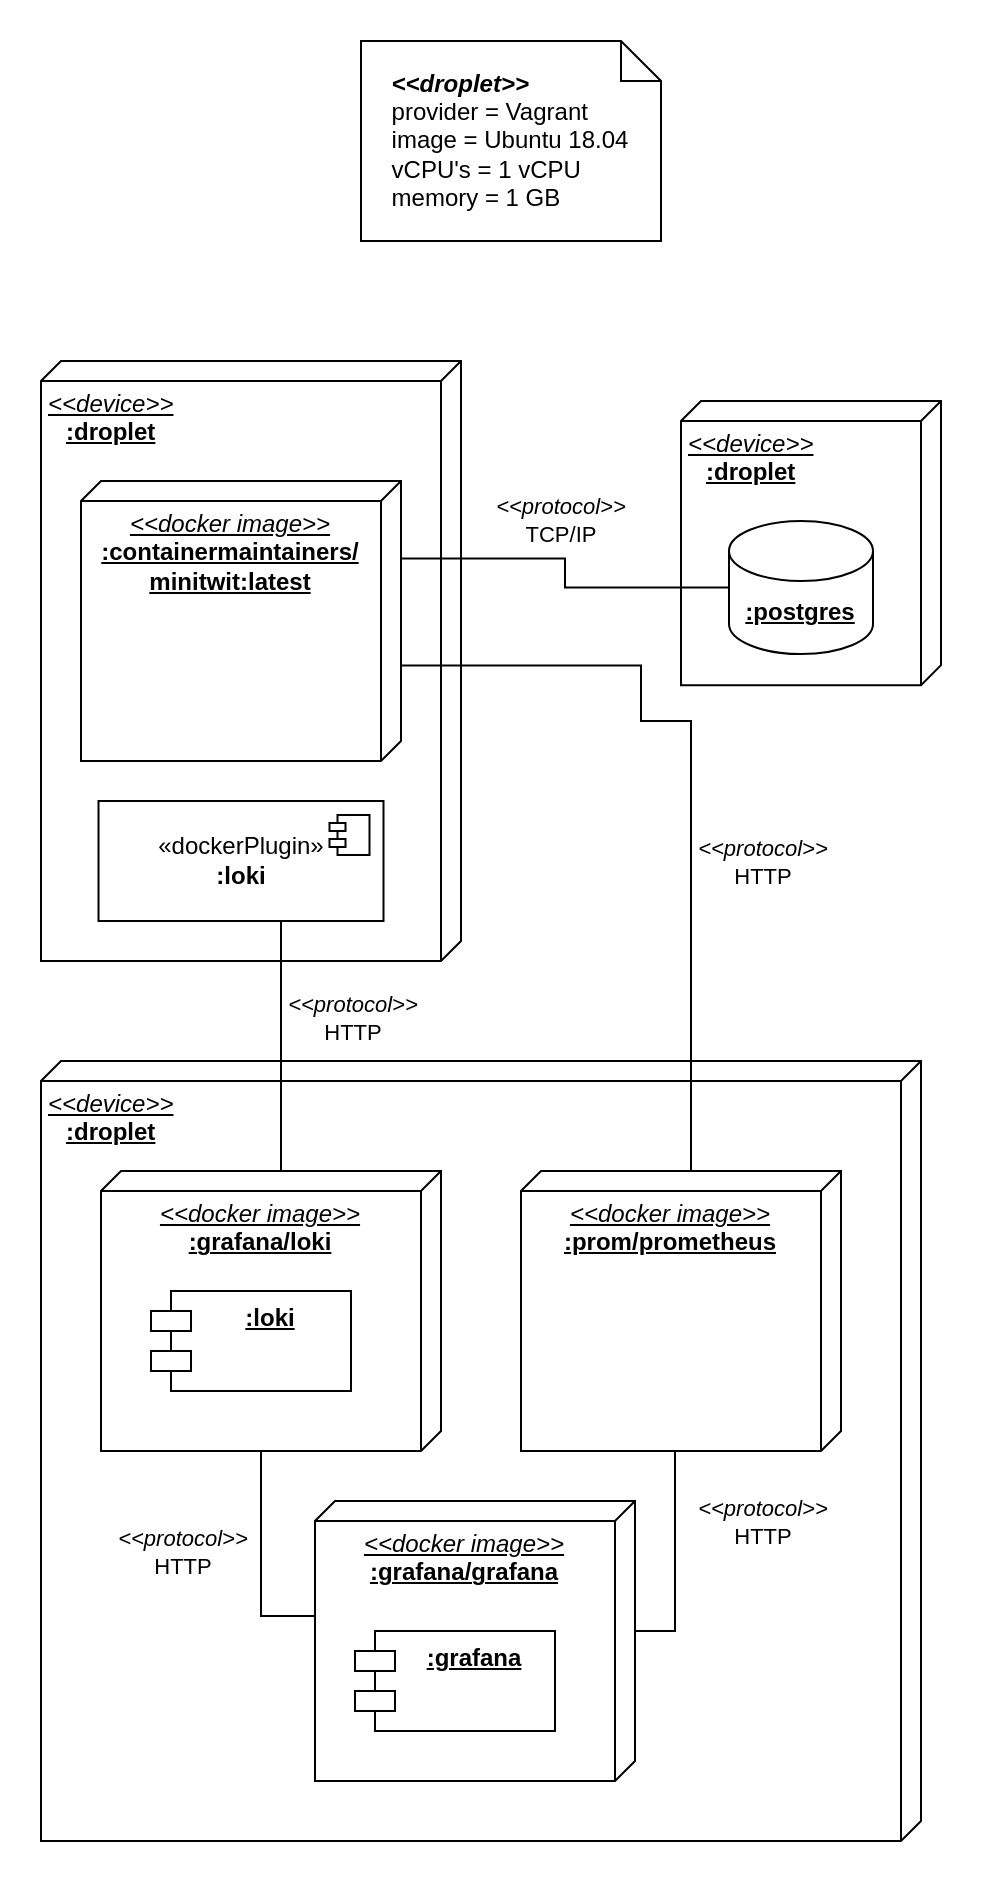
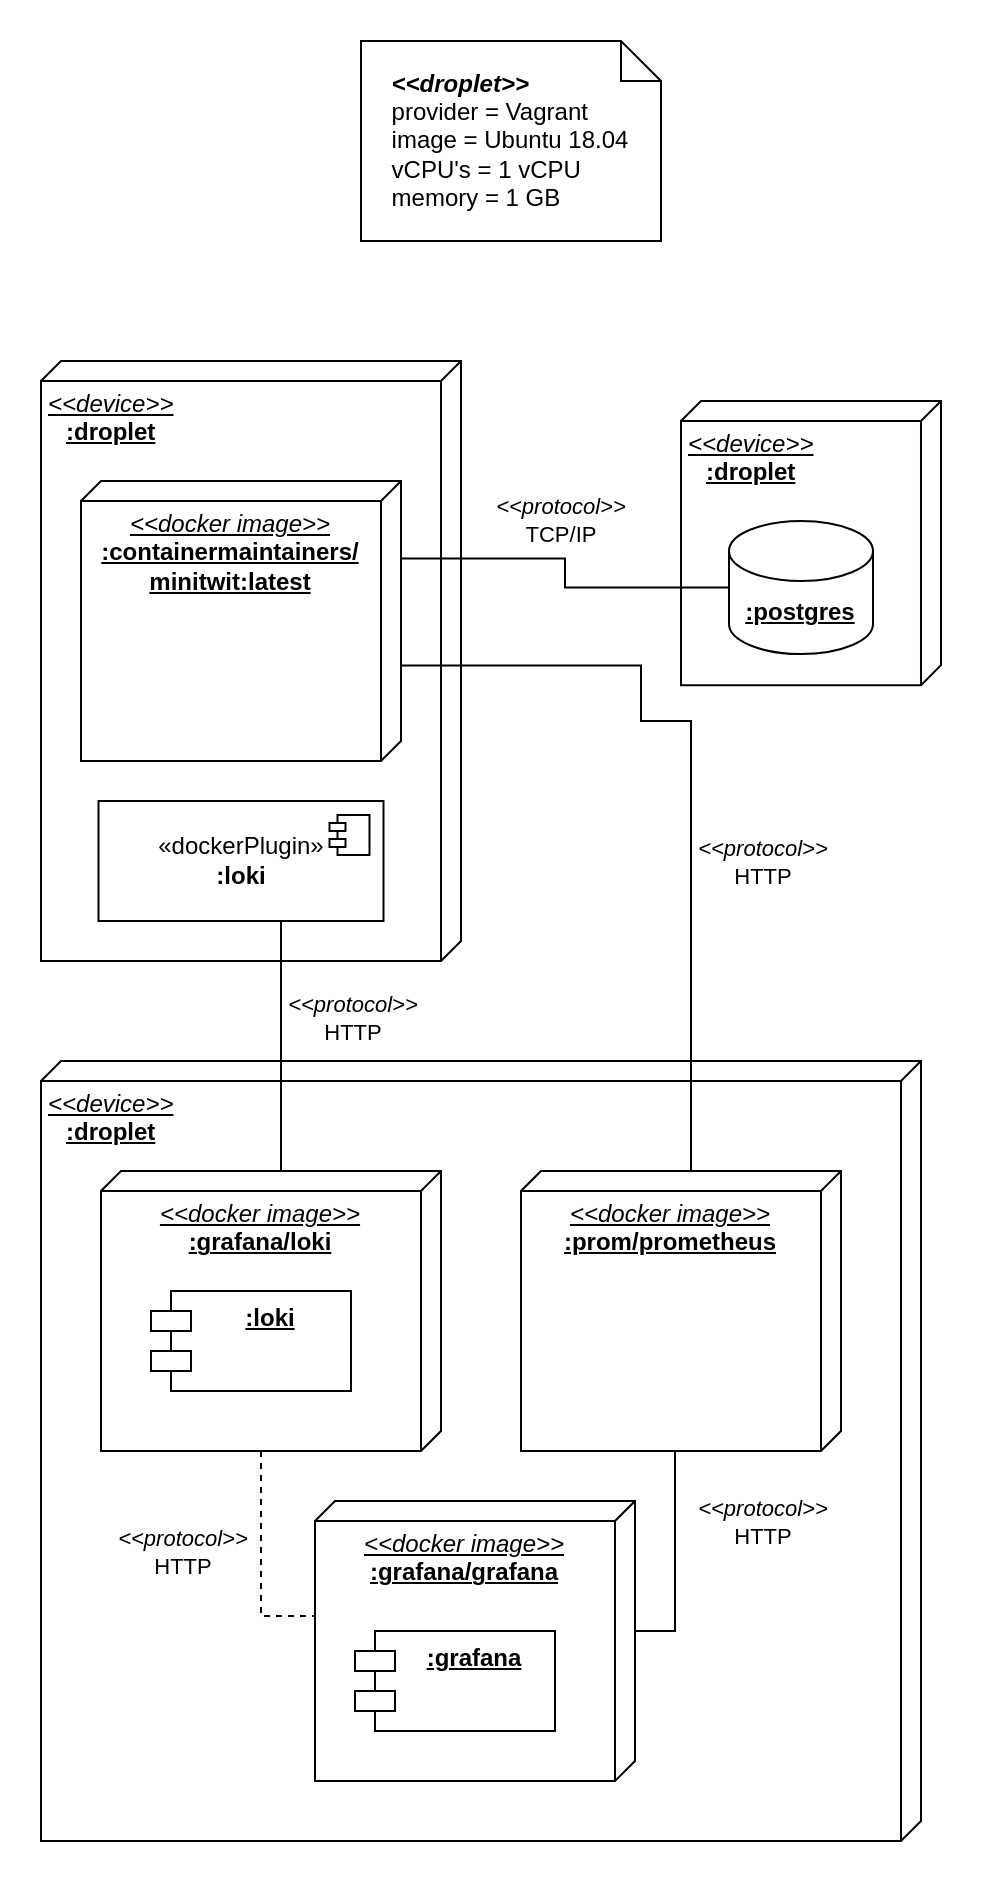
  <mxCell id="0" />
  <mxCell id="1" parent="0" />
  <mxCell id="2" value="" style="group" vertex="1" connectable="0" parent="1"><mxGeometry x="20" y="530" width="440" height="390" as="geometry" /></mxCell>
  <mxCell id="3" value="&lt;div&gt;&lt;i&gt;&amp;lt;&amp;lt;device&amp;gt;&amp;gt;&lt;/i&gt;&lt;/div&gt;&lt;div align=&quot;center&quot;&gt;&lt;b&gt;:droplet&lt;/b&gt;&lt;br&gt;&lt;/div&gt;" style="verticalAlign=top;align=left;spacingTop=8;spacingLeft=2;spacingRight=12;shape=cube;size=10;direction=south;fontStyle=4;html=1;whiteSpace=wrap;" vertex="1" parent="2"><mxGeometry width="440" height="390" as="geometry" /></mxCell>
  <mxCell id="4" value="" style="group" vertex="1" connectable="0" parent="2"><mxGeometry x="30" y="55" width="170" height="140" as="geometry" /></mxCell>
  <mxCell id="5" value="&lt;div align=&quot;center&quot;&gt;&lt;i&gt;&amp;lt;&amp;lt;docker image&amp;gt;&amp;gt;&lt;/i&gt;&lt;/div&gt;&lt;div align=&quot;center&quot;&gt;&lt;b&gt;:grafana/loki&lt;/b&gt;&lt;/div&gt;" style="verticalAlign=top;align=center;spacingTop=8;spacingLeft=2;spacingRight=12;shape=cube;size=10;direction=south;fontStyle=4;html=1;whiteSpace=wrap;" vertex="1" parent="4"><mxGeometry width="170" height="140" as="geometry" /></mxCell>
  <mxCell id="6" value="&lt;div&gt;&lt;u&gt;&lt;b&gt;:loki&lt;/b&gt;&lt;/u&gt;&lt;br&gt;&lt;/div&gt;" style="shape=module;align=left;spacingLeft=20;align=center;verticalAlign=top;whiteSpace=wrap;html=1;" vertex="1" parent="4"><mxGeometry x="25" y="60" width="100" height="50" as="geometry" /></mxCell>
  <mxCell id="7" value="" style="group" vertex="1" connectable="0" parent="2"><mxGeometry x="240" y="55" width="160" height="140" as="geometry" /></mxCell>
  <mxCell id="8" value="&lt;div align=&quot;center&quot;&gt;&lt;i&gt;&amp;lt;&amp;lt;docker image&amp;gt;&amp;gt;&lt;/i&gt;&lt;/div&gt;&lt;div align=&quot;center&quot;&gt;&lt;b&gt;:prom/prometheus&lt;/b&gt;&lt;/div&gt;" style="verticalAlign=top;align=center;spacingTop=8;spacingLeft=2;spacingRight=12;shape=cube;size=10;direction=south;fontStyle=4;html=1;whiteSpace=wrap;" vertex="1" parent="7"><mxGeometry width="160" height="140" as="geometry" /></mxCell>
  <mxCell id="9" value="" style="group" vertex="1" connectable="0" parent="2"><mxGeometry x="137" y="220" width="160" height="140" as="geometry" /></mxCell>
  <mxCell id="10" value="&lt;div align=&quot;center&quot;&gt;&lt;i&gt;&amp;lt;&amp;lt;docker image&amp;gt;&amp;gt;&lt;/i&gt;&lt;/div&gt;&lt;div align=&quot;center&quot;&gt;&lt;b&gt;:grafana/grafana&lt;/b&gt;&lt;/div&gt;" style="verticalAlign=top;align=center;spacingTop=8;spacingLeft=2;spacingRight=12;shape=cube;size=10;direction=south;fontStyle=4;html=1;whiteSpace=wrap;" vertex="1" parent="9"><mxGeometry width="160" height="140" as="geometry" /></mxCell>
  <mxCell id="11" value="&lt;div&gt;&lt;u&gt;&lt;b&gt;:grafana&lt;/b&gt;&lt;/u&gt;&lt;br&gt;&lt;/div&gt;" style="shape=module;align=left;spacingLeft=20;align=center;verticalAlign=top;whiteSpace=wrap;html=1;" vertex="1" parent="9"><mxGeometry x="20" y="65" width="100" height="50" as="geometry" /></mxCell>
  <mxCell id="12" style="edgeStyle=orthogonalEdgeStyle;rounded=0;orthogonalLoop=1;jettySize=auto;html=1;exitX=0;exitY=0;exitDx=140;exitDy=85;exitPerimeter=0;entryX=0;entryY=0;entryDx=65;entryDy=0;entryPerimeter=0;endArrow=none;endFill=0;" edge="1" parent="2" source="8" target="10"><mxGeometry relative="1" as="geometry"><Array as="points"><mxPoint x="317" y="195" /><mxPoint x="317" y="285" /></Array></mxGeometry></mxCell>
  <mxCell id="13" value="&lt;div&gt;&lt;i&gt;&amp;lt;&amp;lt;protocol&amp;gt;&amp;gt;&lt;/i&gt;&lt;/div&gt;&lt;div&gt;HTTP&lt;i&gt;&lt;br&gt;&lt;/i&gt;&lt;/div&gt;" style="edgeLabel;html=1;align=center;verticalAlign=middle;resizable=0;points=[];" vertex="1" connectable="0" parent="12"><mxGeometry x="-0.418" relative="1" as="geometry"><mxPoint x="43" y="4" as="offset" /></mxGeometry></mxCell>
- <mxCell id="14" style="edgeStyle=orthogonalEdgeStyle;rounded=0;orthogonalLoop=1;jettySize=auto;html=1;exitX=0;exitY=0;exitDx=140;exitDy=90;exitPerimeter=0;entryX=0.411;entryY=1.003;entryDx=0;entryDy=0;entryPerimeter=0;endArrow=none;endFill=0;" edge="1" parent="2" source="5" target="10"><mxGeometry relative="1" as="geometry" /></mxCell>
+ <mxCell id="14" style="edgeStyle=orthogonalEdgeStyle;rounded=0;orthogonalLoop=1;jettySize=auto;html=1;exitX=0;exitY=0;exitDx=140;exitDy=90;exitPerimeter=0;entryX=0.411;entryY=1.003;entryDx=0;entryDy=0;entryPerimeter=0;endArrow=none;endFill=0;dashed=1;" edge="1" parent="2" source="5" target="10"><mxGeometry relative="1" as="geometry" /></mxCell>
  <mxCell id="15" value="&lt;div&gt;&lt;i&gt;&amp;lt;&amp;lt;protocol&amp;gt;&amp;gt;&lt;/i&gt;&lt;/div&gt;&lt;div&gt;HTTP&lt;br&gt;&lt;/div&gt;" style="edgeLabel;html=1;align=center;verticalAlign=middle;resizable=0;points=[];" vertex="1" connectable="0" parent="14"><mxGeometry x="-0.485" y="-1" relative="1" as="geometry"><mxPoint x="-39" y="22" as="offset" /></mxGeometry></mxCell>
  <mxCell id="16" value="" style="group" vertex="1" connectable="0" parent="1"><mxGeometry x="340" y="200" width="130" height="150" as="geometry" /></mxCell>
  <mxCell id="17" value="&lt;div&gt;&lt;i&gt;&amp;lt;&amp;lt;device&amp;gt;&amp;gt;&lt;/i&gt;&lt;/div&gt;&lt;div align=&quot;center&quot;&gt;&lt;b&gt;:droplet&lt;/b&gt;&lt;br&gt;&lt;/div&gt;" style="verticalAlign=top;align=left;spacingTop=8;spacingLeft=2;spacingRight=12;shape=cube;size=10;direction=south;fontStyle=4;html=1;whiteSpace=wrap;" vertex="1" parent="16"><mxGeometry width="130" height="142.105" as="geometry" /></mxCell>
  <mxCell id="18" value="&lt;u&gt;&lt;b&gt;:postgres&lt;/b&gt;&lt;/u&gt;" style="shape=cylinder3;whiteSpace=wrap;html=1;boundedLbl=1;backgroundOutline=1;size=15;" vertex="1" parent="16"><mxGeometry x="24" y="60" width="72" height="66.54" as="geometry" /></mxCell>
  <mxCell id="19" value="" style="group" vertex="1" connectable="0" parent="1"><mxGeometry x="20" y="180" width="210" height="300" as="geometry" /></mxCell>
  <mxCell id="20" value="&lt;div&gt;&lt;i&gt;&amp;lt;&amp;lt;device&amp;gt;&amp;gt;&lt;/i&gt;&lt;/div&gt;&lt;div align=&quot;center&quot;&gt;&lt;b&gt;:droplet&lt;/b&gt;&lt;br&gt;&lt;/div&gt;" style="verticalAlign=top;align=left;spacingTop=8;spacingLeft=2;spacingRight=12;shape=cube;size=10;direction=south;fontStyle=4;html=1;whiteSpace=wrap;" vertex="1" parent="19"><mxGeometry width="210" height="300" as="geometry" /></mxCell>
  <mxCell id="21" value="&lt;div align=&quot;center&quot;&gt;&lt;i&gt;&amp;lt;&amp;lt;docker image&amp;gt;&amp;gt;&lt;/i&gt;&lt;/div&gt;&lt;div align=&quot;center&quot;&gt;&lt;b&gt;:containermaintainers/&lt;/b&gt;&lt;/div&gt;&lt;div align=&quot;center&quot;&gt;&lt;b&gt;minitwit:latest&lt;/b&gt;&lt;br&gt;&lt;/div&gt;" style="verticalAlign=top;align=center;spacingTop=8;spacingLeft=2;spacingRight=12;shape=cube;size=10;direction=south;fontStyle=4;html=1;whiteSpace=wrap;" vertex="1" parent="19"><mxGeometry x="20" y="60" width="160" height="140" as="geometry" /></mxCell>
  <mxCell id="22" value="«dockerPlugin»&lt;br&gt;&lt;b&gt;:loki&lt;/b&gt;" style="html=1;dropTarget=0;whiteSpace=wrap;" vertex="1" parent="19"><mxGeometry x="28.75" y="220" width="142.5" height="60" as="geometry" /></mxCell>
  <mxCell id="23" value="" style="shape=module;jettyWidth=8;jettyHeight=4;" vertex="1" parent="22"><mxGeometry x="1" width="20" height="20" relative="1" as="geometry"><mxPoint x="-27" y="7" as="offset" /></mxGeometry></mxCell>
  <mxCell id="24" style="edgeStyle=orthogonalEdgeStyle;rounded=0;orthogonalLoop=1;jettySize=auto;html=1;entryX=0;entryY=0.5;entryDx=0;entryDy=0;entryPerimeter=0;endArrow=none;endFill=0;exitX=0.277;exitY=0.002;exitDx=0;exitDy=0;exitPerimeter=0;" edge="1" parent="1" source="21" target="18"><mxGeometry relative="1" as="geometry"><mxPoint x="190" y="291" as="sourcePoint" /></mxGeometry></mxCell>
  <mxCell id="25" value="&lt;div&gt;&lt;i&gt;&amp;lt;&amp;lt;protocol&amp;gt;&amp;gt;&lt;/i&gt;&lt;/div&gt;&lt;div&gt;TCP/IP&lt;br&gt;&lt;/div&gt;" style="edgeLabel;html=1;align=center;verticalAlign=middle;resizable=0;points=[];" vertex="1" connectable="0" parent="24"><mxGeometry x="-0.372" y="1" relative="1" as="geometry"><mxPoint x="24" y="-18" as="offset" /></mxGeometry></mxCell>
  <mxCell id="26" style="edgeStyle=orthogonalEdgeStyle;rounded=0;orthogonalLoop=1;jettySize=auto;html=1;exitX=0.659;exitY=-0.001;exitDx=0;exitDy=0;exitPerimeter=0;entryX=0;entryY=0;entryDx=0;entryDy=75;entryPerimeter=0;endArrow=none;endFill=0;" edge="1" parent="1" source="21" target="8"><mxGeometry relative="1" as="geometry"><mxPoint x="300" y="480" as="targetPoint" /><Array as="points"><mxPoint x="320" y="332" /><mxPoint x="320" y="360" /><mxPoint x="345" y="360" /></Array></mxGeometry></mxCell>
  <mxCell id="27" value="&lt;div&gt;&lt;i&gt;&amp;lt;&amp;lt;protocol&amp;gt;&amp;gt;&lt;/i&gt;&lt;/div&gt;&lt;div&gt;HTTP&lt;br&gt;&lt;/div&gt;" style="edgeLabel;html=1;align=center;verticalAlign=middle;resizable=0;points=[];" vertex="1" connectable="0" parent="26"><mxGeometry x="0.2" relative="1" as="geometry"><mxPoint x="35" y="4" as="offset" /></mxGeometry></mxCell>
  <mxCell id="28" style="edgeStyle=orthogonalEdgeStyle;rounded=0;orthogonalLoop=1;jettySize=auto;html=1;entryX=0;entryY=0;entryDx=0;entryDy=80;entryPerimeter=0;endArrow=none;endFill=0;" edge="1" parent="1" target="5"><mxGeometry relative="1" as="geometry"><mxPoint x="140" y="460" as="sourcePoint" /><Array as="points"><mxPoint x="140" y="460" /></Array></mxGeometry></mxCell>
  <mxCell id="29" value="&lt;div&gt;&lt;i&gt;&amp;lt;&amp;lt;protocol&amp;gt;&amp;gt;&lt;/i&gt;&lt;/div&gt;&lt;div&gt;HTTP&lt;br&gt;&lt;/div&gt;" style="edgeLabel;html=1;align=center;verticalAlign=middle;resizable=0;points=[];" vertex="1" connectable="0" parent="28"><mxGeometry x="-0.206" relative="1" as="geometry"><mxPoint x="35" y="-2" as="offset" /></mxGeometry></mxCell>
  <mxCell id="30" value="&lt;div align=&quot;justify&quot;&gt;&lt;b&gt;&lt;i&gt;&amp;lt;&amp;lt;droplet&amp;gt;&amp;gt;&lt;/i&gt;&lt;/b&gt;&lt;br&gt;&lt;/div&gt;&lt;div align=&quot;justify&quot;&gt;provider = Vagrant&lt;/div&gt;&lt;div align=&quot;justify&quot;&gt;image = Ubuntu 18.04&lt;/div&gt;&lt;div align=&quot;justify&quot;&gt;vCPU's = 1 vCPU&lt;/div&gt;&lt;div align=&quot;justify&quot;&gt;memory = 1 GB&lt;/div&gt;" style="shape=note;size=20;whiteSpace=wrap;html=1;" vertex="1" parent="1"><mxGeometry x="180" y="20" width="150" height="100" as="geometry" /></mxCell>
